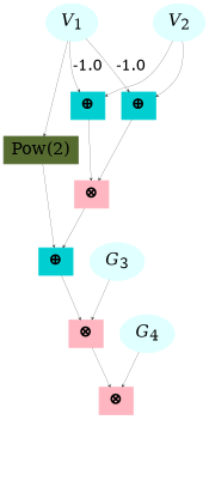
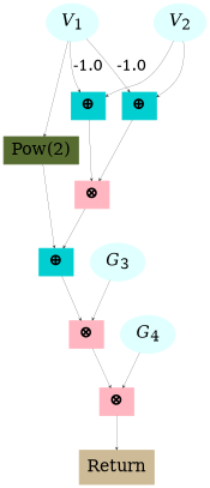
  digraph {
    fontname="DejaVu Serif"
    node [color=lightcyan fontsize=18 shape=box style=filled fontname="DejaVu Serif"]
    edge [arrowhead=vee arrowsize=0.3 penwidth=0.2 fontname="DejaVu Serif"]
+   n1 [color=wheat3 label=Return]
    n2 [label=<<i>V</i><sub>1</sub>> shape=""]
    n3 [color=darkturquoise height=0.4 label=<<b>&oplus;</b>> width=0.5]
    n4 [color=darkturquoise height=0.4 label=<<b>&oplus;</b>> width=0.5]
    n5 [color=darkolivegreen height=0.4 label=<Pow(2)> width=0.8]
    n6 [label=<<i>V</i><sub>2</sub>> shape=""]
    n7 [color=lightpink height=0.4 label=<<b>&otimes;</b>> width=0.5]
    n8 [color=darkturquoise height=0.4 label=<<b>&oplus;</b>> width=0.5]
    n9 [color=lightpink height=0.4 label=<<b>&otimes;</b>> width=0.5]
    n10 [label=<<i>G</i><sub>3</sub>> shape=""]
    n11 [color=lightpink height=0.4 label=<<b>&otimes;</b>> width=0.5]
    n12 [label=<<i>G</i><sub>4</sub>> shape=""]
    n2 -> n3 [fontsize=16 label=-1.0]
    n2 -> n4 [fontsize=16 label=-1.0]
    n2 -> n5
    n3 -> n7
    n4 -> n7
    n5 -> n8
    n6 -> n3
    n6 -> n4
    n7 -> n8
    n8 -> n9
    n9 -> n11
    n10 -> n9
+   n11 -> n1
    n12 -> n11
  }
